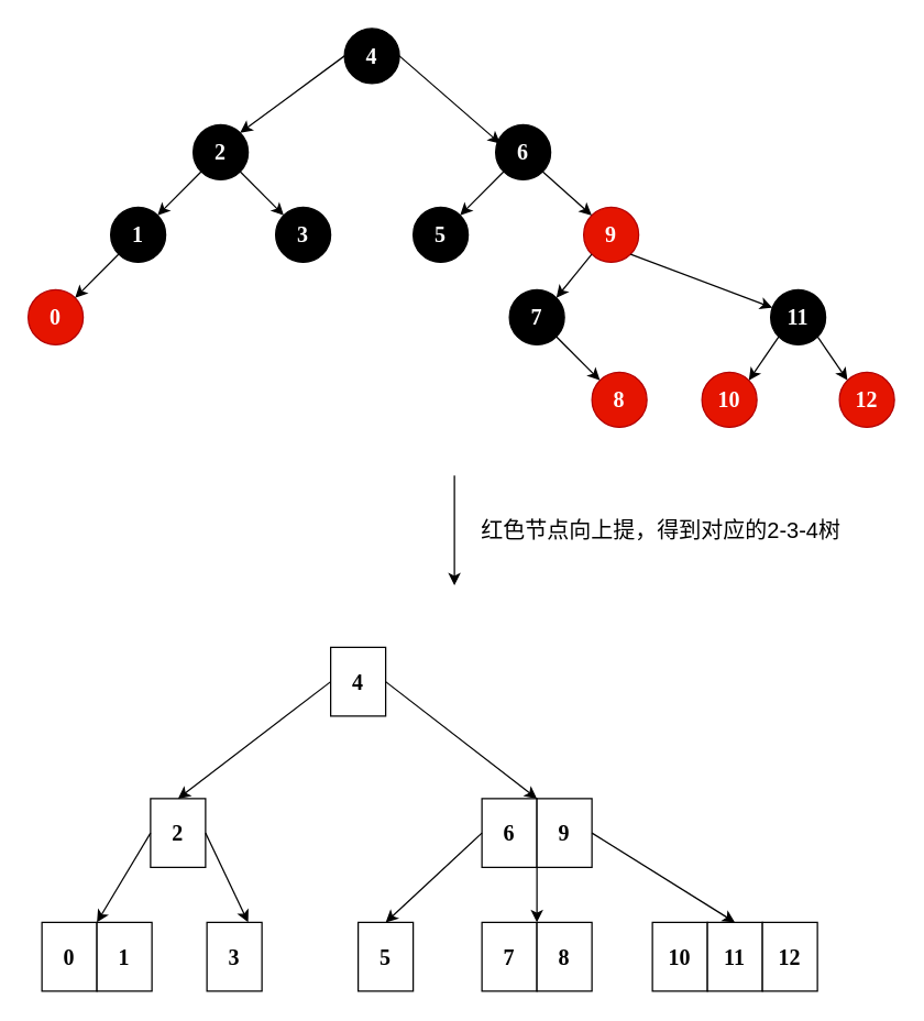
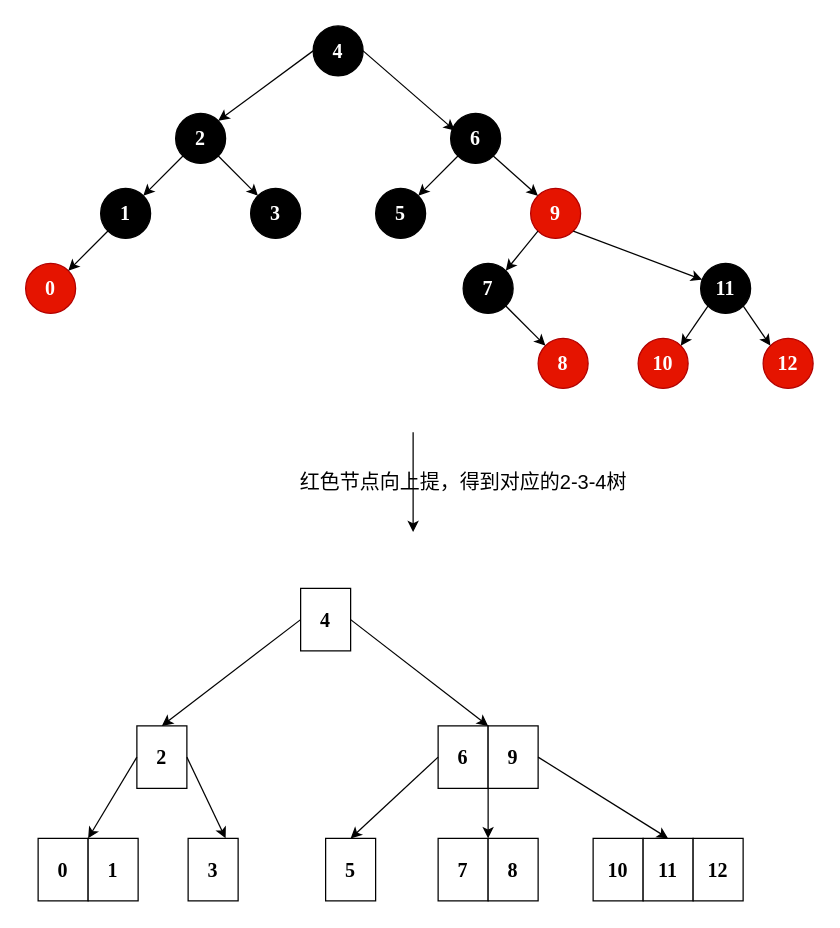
  <mxCell id="0" />
  <mxCell id="1" parent="0" />
  <mxCell id="2" value="&lt;b&gt;&lt;font color=&quot;#ffffff&quot; style=&quot;font-size: 16px;&quot; face=&quot;Verdana&quot;&gt;4&lt;/font&gt;&lt;/b&gt;" style="ellipse;whiteSpace=wrap;html=1;aspect=fixed;fillColor=#000000;" vertex="1" parent="1"><mxGeometry x="250" y="20" width="40" height="40" as="geometry" /></mxCell>
  <mxCell id="3" value="&lt;b&gt;&lt;font color=&quot;#ffffff&quot; style=&quot;font-size: 16px;&quot; face=&quot;Verdana&quot;&gt;2&lt;/font&gt;&lt;/b&gt;" style="ellipse;whiteSpace=wrap;html=1;aspect=fixed;fillColor=#000000;" vertex="1" parent="1"><mxGeometry x="140" y="90" width="40" height="40" as="geometry" /></mxCell>
  <mxCell id="4" value="&lt;b&gt;&lt;font color=&quot;#ffffff&quot; style=&quot;font-size: 16px;&quot; face=&quot;Verdana&quot;&gt;1&lt;/font&gt;&lt;/b&gt;" style="ellipse;whiteSpace=wrap;html=1;aspect=fixed;fillColor=#000000;" vertex="1" parent="1"><mxGeometry x="80" y="150" width="40" height="40" as="geometry" /></mxCell>
  <mxCell id="5" value="&lt;b&gt;&lt;font color=&quot;#ffffff&quot; style=&quot;font-size: 16px;&quot; face=&quot;Verdana&quot;&gt;3&lt;/font&gt;&lt;/b&gt;" style="ellipse;whiteSpace=wrap;html=1;aspect=fixed;fillColor=#000000;" vertex="1" parent="1"><mxGeometry x="200" y="150" width="40" height="40" as="geometry" /></mxCell>
  <mxCell id="6" value="&lt;b&gt;&lt;font color=&quot;#ffffff&quot; style=&quot;font-size: 16px;&quot; face=&quot;Verdana&quot;&gt;0&lt;/font&gt;&lt;/b&gt;" style="ellipse;whiteSpace=wrap;html=1;aspect=fixed;fillColor=#e51400;fontColor=#ffffff;strokeColor=#B20000;" vertex="1" parent="1"><mxGeometry x="20" y="210" width="40" height="40" as="geometry" /></mxCell>
  <mxCell id="7" value="&lt;b&gt;&lt;font color=&quot;#ffffff&quot; style=&quot;font-size: 16px;&quot; face=&quot;Verdana&quot;&gt;6&lt;/font&gt;&lt;/b&gt;" style="ellipse;whiteSpace=wrap;html=1;aspect=fixed;fillColor=#000000;" vertex="1" parent="1"><mxGeometry x="360" y="90" width="40" height="40" as="geometry" /></mxCell>
  <mxCell id="8" value="&lt;b&gt;&lt;font color=&quot;#ffffff&quot; style=&quot;font-size: 16px;&quot; face=&quot;Verdana&quot;&gt;5&lt;/font&gt;&lt;/b&gt;" style="ellipse;whiteSpace=wrap;html=1;aspect=fixed;fillColor=#000000;" vertex="1" parent="1"><mxGeometry x="300" y="150" width="40" height="40" as="geometry" /></mxCell>
  <mxCell id="9" value="&lt;b&gt;&lt;font color=&quot;#ffffff&quot; style=&quot;font-size: 16px;&quot; face=&quot;Verdana&quot;&gt;9&lt;/font&gt;&lt;/b&gt;" style="ellipse;whiteSpace=wrap;html=1;aspect=fixed;fillColor=#e51400;fontColor=#ffffff;strokeColor=#B20000;" vertex="1" parent="1"><mxGeometry x="424" y="150" width="40" height="40" as="geometry" /></mxCell>
  <mxCell id="10" value="&lt;b&gt;&lt;font color=&quot;#ffffff&quot; style=&quot;font-size: 16px;&quot; face=&quot;Verdana&quot;&gt;7&lt;/font&gt;&lt;/b&gt;" style="ellipse;whiteSpace=wrap;html=1;aspect=fixed;fillColor=#000000;" vertex="1" parent="1"><mxGeometry x="370" y="210" width="40" height="40" as="geometry" /></mxCell>
  <mxCell id="11" value="&lt;b&gt;&lt;font color=&quot;#ffffff&quot; style=&quot;font-size: 16px;&quot; face=&quot;Verdana&quot;&gt;8&lt;/font&gt;&lt;/b&gt;" style="ellipse;whiteSpace=wrap;html=1;aspect=fixed;fillColor=#e51400;fontColor=#ffffff;strokeColor=#B20000;" vertex="1" parent="1"><mxGeometry x="430" y="270" width="40" height="40" as="geometry" /></mxCell>
  <mxCell id="12" value="&lt;b&gt;&lt;font color=&quot;#ffffff&quot; style=&quot;font-size: 16px;&quot; face=&quot;Verdana&quot;&gt;11&lt;/font&gt;&lt;/b&gt;" style="ellipse;whiteSpace=wrap;html=1;aspect=fixed;fillColor=#000000;" vertex="1" parent="1"><mxGeometry x="560" y="210" width="40" height="40" as="geometry" /></mxCell>
  <mxCell id="13" value="&lt;b&gt;&lt;font color=&quot;#ffffff&quot; style=&quot;font-size: 16px;&quot; face=&quot;Verdana&quot;&gt;10&lt;/font&gt;&lt;/b&gt;" style="ellipse;whiteSpace=wrap;html=1;aspect=fixed;fillColor=#e51400;fontColor=#ffffff;strokeColor=#B20000;" vertex="1" parent="1"><mxGeometry x="510" y="270" width="40" height="40" as="geometry" /></mxCell>
  <mxCell id="14" value="&lt;b&gt;&lt;font color=&quot;#ffffff&quot; style=&quot;font-size: 16px;&quot; face=&quot;Verdana&quot;&gt;12&lt;/font&gt;&lt;/b&gt;" style="ellipse;whiteSpace=wrap;html=1;aspect=fixed;fillColor=#e51400;fontColor=#ffffff;strokeColor=#B20000;" vertex="1" parent="1"><mxGeometry x="610" y="270" width="40" height="40" as="geometry" /></mxCell>
  <mxCell id="15" value="" style="endArrow=classic;html=1;rounded=0;exitX=0;exitY=1;exitDx=0;exitDy=0;entryX=1;entryY=0;entryDx=0;entryDy=0;" edge="1" parent="1" source="4" target="6"><mxGeometry width="50" height="50" relative="1" as="geometry"><mxPoint x="360" y="200" as="sourcePoint" /><mxPoint x="410" y="150" as="targetPoint" /></mxGeometry></mxCell>
  <mxCell id="16" value="" style="endArrow=classic;html=1;rounded=0;exitX=0;exitY=1;exitDx=0;exitDy=0;entryX=1;entryY=0;entryDx=0;entryDy=0;" edge="1" parent="1" source="3" target="4"><mxGeometry width="50" height="50" relative="1" as="geometry"><mxPoint x="360" y="200" as="sourcePoint" /><mxPoint x="410" y="150" as="targetPoint" /></mxGeometry></mxCell>
  <mxCell id="17" value="" style="endArrow=classic;html=1;rounded=0;exitX=1;exitY=1;exitDx=0;exitDy=0;entryX=0;entryY=0;entryDx=0;entryDy=0;" edge="1" parent="1" source="3" target="5"><mxGeometry width="50" height="50" relative="1" as="geometry"><mxPoint x="360" y="200" as="sourcePoint" /><mxPoint x="410" y="150" as="targetPoint" /></mxGeometry></mxCell>
  <mxCell id="18" value="" style="endArrow=classic;html=1;rounded=0;exitX=0;exitY=0.5;exitDx=0;exitDy=0;entryX=1;entryY=0;entryDx=0;entryDy=0;" edge="1" parent="1" source="2" target="3"><mxGeometry width="50" height="50" relative="1" as="geometry"><mxPoint x="360" y="200" as="sourcePoint" /><mxPoint x="410" y="150" as="targetPoint" /></mxGeometry></mxCell>
  <mxCell id="19" value="" style="endArrow=classic;html=1;rounded=0;exitX=0;exitY=1;exitDx=0;exitDy=0;entryX=1;entryY=0;entryDx=0;entryDy=0;" edge="1" parent="1" source="7" target="8"><mxGeometry width="50" height="50" relative="1" as="geometry"><mxPoint x="360" y="200" as="sourcePoint" /><mxPoint x="410" y="150" as="targetPoint" /></mxGeometry></mxCell>
  <mxCell id="20" value="" style="endArrow=classic;html=1;rounded=0;exitX=1;exitY=0.5;exitDx=0;exitDy=0;entryX=0.085;entryY=0.345;entryDx=0;entryDy=0;entryPerimeter=0;" edge="1" parent="1" source="2" target="7"><mxGeometry width="50" height="50" relative="1" as="geometry"><mxPoint x="360" y="200" as="sourcePoint" /><mxPoint x="410" y="150" as="targetPoint" /></mxGeometry></mxCell>
  <mxCell id="21" value="" style="endArrow=classic;html=1;rounded=0;exitX=1;exitY=1;exitDx=0;exitDy=0;entryX=0;entryY=0;entryDx=0;entryDy=0;" edge="1" parent="1" source="7" target="9"><mxGeometry width="50" height="50" relative="1" as="geometry"><mxPoint x="360" y="200" as="sourcePoint" /><mxPoint x="410" y="150" as="targetPoint" /></mxGeometry></mxCell>
  <mxCell id="22" value="" style="endArrow=classic;html=1;rounded=0;exitX=0;exitY=1;exitDx=0;exitDy=0;entryX=1;entryY=0;entryDx=0;entryDy=0;" edge="1" parent="1" source="9" target="10"><mxGeometry width="50" height="50" relative="1" as="geometry"><mxPoint x="360" y="200" as="sourcePoint" /><mxPoint x="410" y="150" as="targetPoint" /></mxGeometry></mxCell>
  <mxCell id="23" value="" style="endArrow=classic;html=1;rounded=0;exitX=1;exitY=1;exitDx=0;exitDy=0;entryX=0;entryY=0;entryDx=0;entryDy=0;" edge="1" parent="1" source="10" target="11"><mxGeometry width="50" height="50" relative="1" as="geometry"><mxPoint x="360" y="200" as="sourcePoint" /><mxPoint x="410" y="150" as="targetPoint" /></mxGeometry></mxCell>
  <mxCell id="24" value="" style="endArrow=classic;html=1;rounded=0;exitX=1;exitY=1;exitDx=0;exitDy=0;" edge="1" parent="1" source="9" target="12"><mxGeometry width="50" height="50" relative="1" as="geometry"><mxPoint x="360" y="200" as="sourcePoint" /><mxPoint x="410" y="150" as="targetPoint" /></mxGeometry></mxCell>
  <mxCell id="25" value="" style="endArrow=classic;html=1;rounded=0;exitX=0;exitY=1;exitDx=0;exitDy=0;entryX=1;entryY=0;entryDx=0;entryDy=0;" edge="1" parent="1" source="12" target="13"><mxGeometry width="50" height="50" relative="1" as="geometry"><mxPoint x="360" y="200" as="sourcePoint" /><mxPoint x="410" y="150" as="targetPoint" /></mxGeometry></mxCell>
  <mxCell id="26" value="" style="endArrow=classic;html=1;rounded=0;exitX=1;exitY=1;exitDx=0;exitDy=0;entryX=0;entryY=0;entryDx=0;entryDy=0;" edge="1" parent="1" source="12" target="14"><mxGeometry width="50" height="50" relative="1" as="geometry"><mxPoint x="360" y="200" as="sourcePoint" /><mxPoint x="410" y="150" as="targetPoint" /></mxGeometry></mxCell>
  <mxCell id="27" value="" style="endArrow=classic;html=1;rounded=0;" edge="1" parent="1"><mxGeometry width="50" height="50" relative="1" as="geometry"><mxPoint x="330" y="345" as="sourcePoint" /><mxPoint x="330" y="425" as="targetPoint" /></mxGeometry></mxCell>
- <mxCell id="28" value="&lt;font style=&quot;font-size: 16px;&quot;&gt;红色节点向上提，得到对应的2-3-4树&lt;/font&gt;" style="text;html=1;align=center;verticalAlign=middle;resizable=0;points=[];autosize=1;strokeColor=none;fillColor=none;" vertex="1" parent="1"><mxGeometry x="340" y="370" width="280" height="30" as="geometry" /></mxCell>
+ <mxCell id="28" value="&lt;font style=&quot;font-size: 16px;&quot;&gt;红色节点向上提，得到对应的2-3-4树&lt;/font&gt;" style="text;html=1;align=center;verticalAlign=middle;resizable=0;points=[];autosize=1;strokeColor=none;fillColor=none;" vertex="1" parent="1"><mxGeometry x="230" y="370" width="280" height="30" as="geometry" /></mxCell>
  <mxCell id="29" value="&lt;b&gt;&lt;font style=&quot;font-size: 16px;&quot; face=&quot;Verdana&quot;&gt;0&lt;/font&gt;&lt;/b&gt;" style="rounded=0;whiteSpace=wrap;html=1;" vertex="1" parent="1"><mxGeometry x="30" y="670" width="40" height="50" as="geometry" /></mxCell>
  <mxCell id="30" value="&lt;b&gt;&lt;font style=&quot;font-size: 16px;&quot; face=&quot;Verdana&quot;&gt;1&lt;/font&gt;&lt;/b&gt;" style="rounded=0;whiteSpace=wrap;html=1;" vertex="1" parent="1"><mxGeometry x="70" y="670" width="40" height="50" as="geometry" /></mxCell>
  <mxCell id="31" value="&lt;b&gt;&lt;font style=&quot;font-size: 16px;&quot; face=&quot;Verdana&quot;&gt;2&lt;/font&gt;&lt;/b&gt;" style="rounded=0;whiteSpace=wrap;html=1;" vertex="1" parent="1"><mxGeometry x="109" y="580" width="40" height="50" as="geometry" /></mxCell>
  <mxCell id="32" value="&lt;b&gt;&lt;font style=&quot;font-size: 16px;&quot; face=&quot;Verdana&quot;&gt;3&lt;/font&gt;&lt;/b&gt;" style="rounded=0;whiteSpace=wrap;html=1;" vertex="1" parent="1"><mxGeometry x="150" y="670" width="40" height="50" as="geometry" /></mxCell>
  <mxCell id="33" value="" style="endArrow=classic;html=1;rounded=0;exitX=0;exitY=0.5;exitDx=0;exitDy=0;entryX=1;entryY=0;entryDx=0;entryDy=0;" edge="1" parent="1" source="31" target="29"><mxGeometry width="50" height="50" relative="1" as="geometry"><mxPoint x="360" y="570" as="sourcePoint" /><mxPoint x="410" y="520" as="targetPoint" /></mxGeometry></mxCell>
  <mxCell id="34" value="" style="endArrow=classic;html=1;rounded=0;exitX=1;exitY=0.5;exitDx=0;exitDy=0;entryX=0.75;entryY=0;entryDx=0;entryDy=0;" edge="1" parent="1" source="31" target="32"><mxGeometry width="50" height="50" relative="1" as="geometry"><mxPoint x="360" y="570" as="sourcePoint" /><mxPoint x="410" y="520" as="targetPoint" /></mxGeometry></mxCell>
  <mxCell id="35" value="&lt;b&gt;&lt;font style=&quot;font-size: 16px;&quot; face=&quot;Verdana&quot;&gt;10&lt;/font&gt;&lt;/b&gt;" style="rounded=0;whiteSpace=wrap;html=1;" vertex="1" parent="1"><mxGeometry x="474" y="670" width="40" height="50" as="geometry" /></mxCell>
  <mxCell id="36" value="&lt;b&gt;&lt;font style=&quot;font-size: 16px;&quot; face=&quot;Verdana&quot;&gt;11&lt;/font&gt;&lt;/b&gt;" style="rounded=0;whiteSpace=wrap;html=1;" vertex="1" parent="1"><mxGeometry x="514" y="670" width="40" height="50" as="geometry" /></mxCell>
  <mxCell id="37" value="&lt;b&gt;&lt;font style=&quot;font-size: 16px;&quot; face=&quot;Verdana&quot;&gt;12&lt;/font&gt;&lt;/b&gt;" style="rounded=0;whiteSpace=wrap;html=1;" vertex="1" parent="1"><mxGeometry x="554" y="670" width="40" height="50" as="geometry" /></mxCell>
  <mxCell id="38" value="&lt;b&gt;&lt;font style=&quot;font-size: 16px;&quot; face=&quot;Verdana&quot;&gt;7&lt;/font&gt;&lt;/b&gt;" style="rounded=0;whiteSpace=wrap;html=1;" vertex="1" parent="1"><mxGeometry x="350" y="670" width="40" height="50" as="geometry" /></mxCell>
  <mxCell id="39" value="&lt;b&gt;&lt;font style=&quot;font-size: 16px;&quot; face=&quot;Verdana&quot;&gt;8&lt;/font&gt;&lt;/b&gt;" style="rounded=0;whiteSpace=wrap;html=1;" vertex="1" parent="1"><mxGeometry x="390" y="670" width="40" height="50" as="geometry" /></mxCell>
  <mxCell id="40" value="&lt;b&gt;&lt;font style=&quot;font-size: 16px;&quot; face=&quot;Verdana&quot;&gt;6&lt;/font&gt;&lt;/b&gt;" style="rounded=0;whiteSpace=wrap;html=1;" vertex="1" parent="1"><mxGeometry x="350" y="580" width="40" height="50" as="geometry" /></mxCell>
  <mxCell id="41" style="edgeStyle=orthogonalEdgeStyle;rounded=0;orthogonalLoop=1;jettySize=auto;html=1;exitX=0;exitY=1;exitDx=0;exitDy=0;entryX=0;entryY=0;entryDx=0;entryDy=0;" edge="1" parent="1" source="42" target="39"><mxGeometry relative="1" as="geometry" /></mxCell>
  <mxCell id="42" value="&lt;b&gt;&lt;font style=&quot;font-size: 16px;&quot; face=&quot;Verdana&quot;&gt;9&lt;/font&gt;&lt;/b&gt;" style="rounded=0;whiteSpace=wrap;html=1;" vertex="1" parent="1"><mxGeometry x="390" y="580" width="40" height="50" as="geometry" /></mxCell>
  <mxCell id="43" value="&lt;b&gt;&lt;font style=&quot;font-size: 16px;&quot; face=&quot;Verdana&quot;&gt;5&lt;/font&gt;&lt;/b&gt;" style="rounded=0;whiteSpace=wrap;html=1;" vertex="1" parent="1"><mxGeometry x="260" y="670" width="40" height="50" as="geometry" /></mxCell>
  <mxCell id="44" value="" style="endArrow=classic;html=1;rounded=0;exitX=0;exitY=0.5;exitDx=0;exitDy=0;entryX=0.5;entryY=0;entryDx=0;entryDy=0;" edge="1" parent="1" source="40" target="43"><mxGeometry width="50" height="50" relative="1" as="geometry"><mxPoint x="340" y="510" as="sourcePoint" /><mxPoint x="390" y="460" as="targetPoint" /></mxGeometry></mxCell>
  <mxCell id="45" value="" style="endArrow=classic;html=1;rounded=0;exitX=1;exitY=0.5;exitDx=0;exitDy=0;entryX=0.5;entryY=0;entryDx=0;entryDy=0;" edge="1" parent="1" source="42" target="36"><mxGeometry width="50" height="50" relative="1" as="geometry"><mxPoint x="320" y="590" as="sourcePoint" /><mxPoint x="370" y="540" as="targetPoint" /></mxGeometry></mxCell>
  <mxCell id="46" value="&lt;b&gt;&lt;font style=&quot;font-size: 16px;&quot; face=&quot;Verdana&quot;&gt;4&lt;/font&gt;&lt;/b&gt;" style="rounded=0;whiteSpace=wrap;html=1;" vertex="1" parent="1"><mxGeometry x="240" y="470" width="40" height="50" as="geometry" /></mxCell>
  <mxCell id="47" value="" style="endArrow=classic;html=1;rounded=0;exitX=0;exitY=0.5;exitDx=0;exitDy=0;entryX=0.5;entryY=0;entryDx=0;entryDy=0;" edge="1" parent="1" source="46" target="31"><mxGeometry width="50" height="50" relative="1" as="geometry"><mxPoint x="340" y="470" as="sourcePoint" /><mxPoint x="390" y="420" as="targetPoint" /></mxGeometry></mxCell>
  <mxCell id="48" value="" style="endArrow=classic;html=1;rounded=0;exitX=1;exitY=0.5;exitDx=0;exitDy=0;entryX=0;entryY=0;entryDx=0;entryDy=0;" edge="1" parent="1" source="46" target="42"><mxGeometry width="50" height="50" relative="1" as="geometry"><mxPoint x="340" y="470" as="sourcePoint" /><mxPoint x="390" y="420" as="targetPoint" /></mxGeometry></mxCell>
